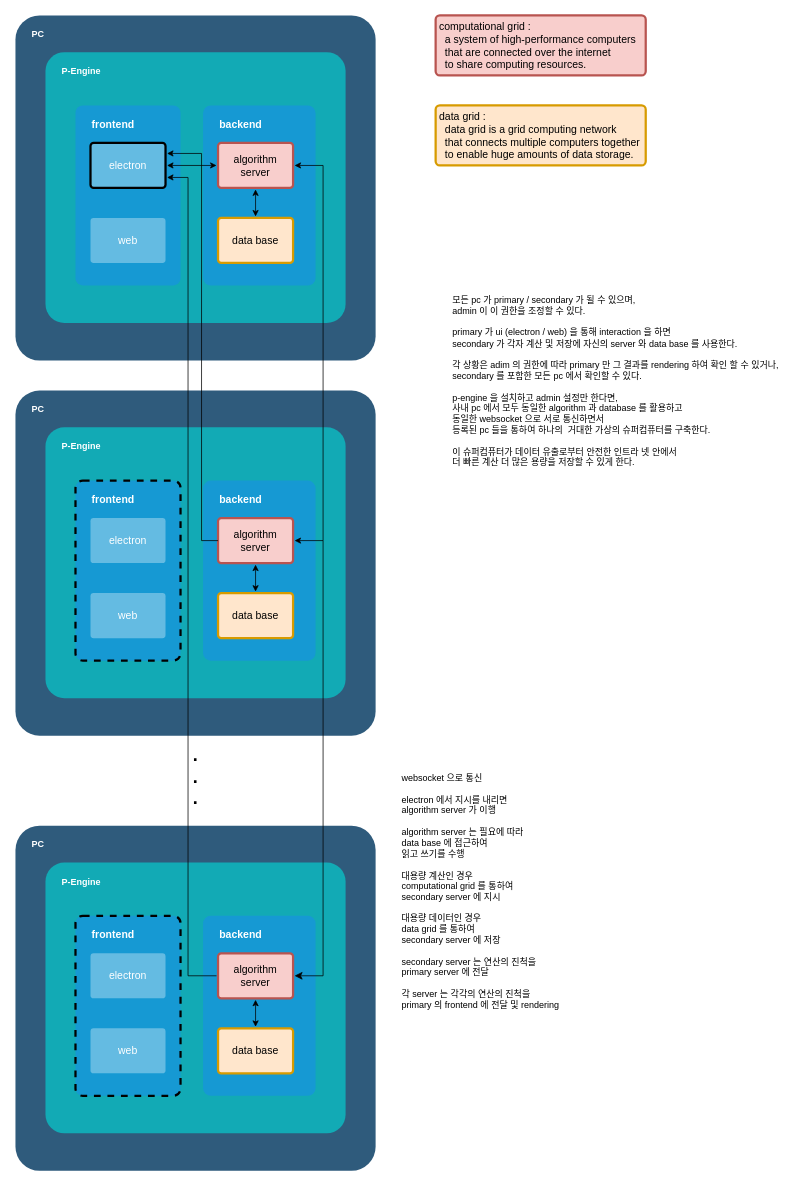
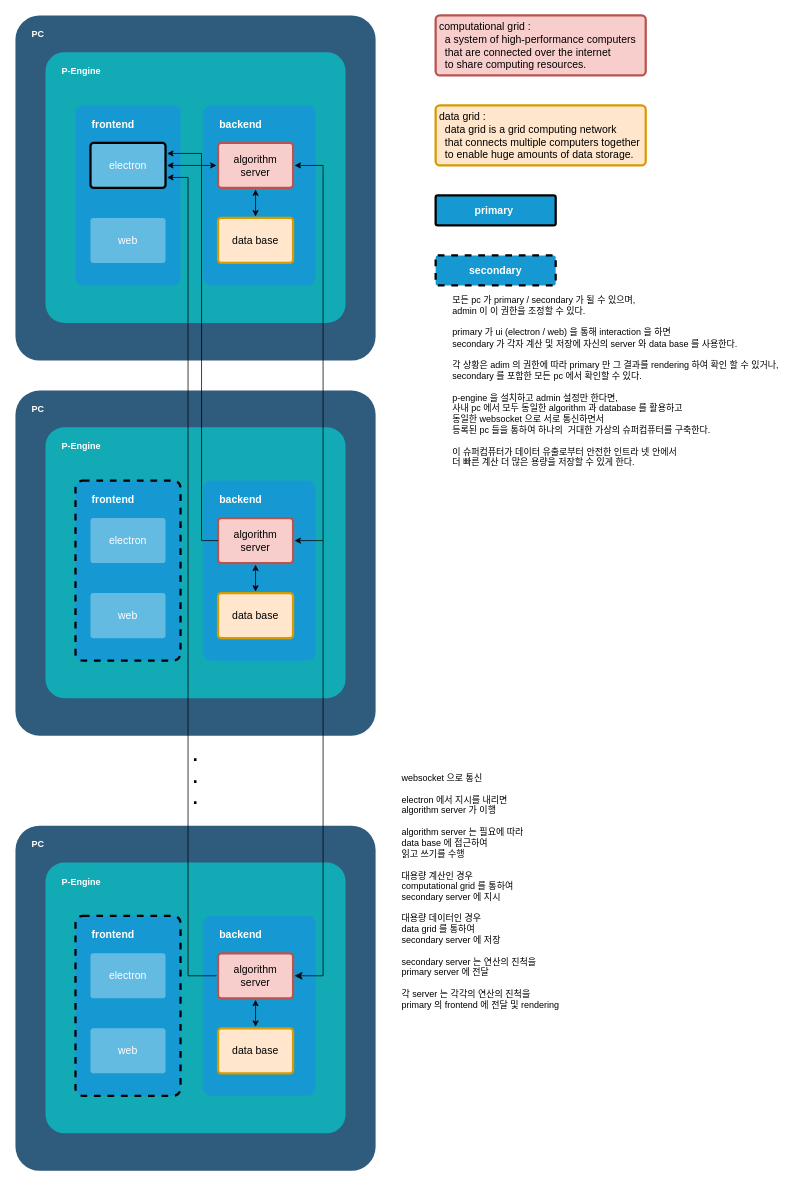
  <mxCell id="0" />
  <mxCell id="1" parent="0" />
  <mxCell id="2" value="" style="rounded=1;whiteSpace=wrap;html=1;shadow=0;labelBackgroundColor=none;strokeColor=none;strokeWidth=3;fillColor=#2F5B7C;fontFamily=Helvetica;fontSize=16;fontColor=#FFFFFF;align=center;fontStyle=1;spacing=5;arcSize=7;perimeterSpacing=2;" parent="1" vertex="1"><mxGeometry x="20" y="20" width="480" height="460" as="geometry" /></mxCell>
  <mxCell id="3" value="" style="rounded=1;whiteSpace=wrap;html=1;shadow=0;labelBackgroundColor=none;strokeColor=none;strokeWidth=3;fillColor=#12aab5;fontFamily=Helvetica;fontSize=14;fontColor=#FFFFFF;align=center;spacing=5;fontStyle=1;arcSize=7;perimeterSpacing=2;" parent="1" vertex="1"><mxGeometry x="60" y="69" width="400" height="361" as="geometry" /></mxCell>
  <mxCell id="4" value="&lt;b&gt;&lt;font color=&quot;#ffffff&quot;&gt;PC&lt;/font&gt;&lt;/b&gt;" style="text;html=1;align=left;verticalAlign=middle;whiteSpace=wrap;rounded=0;" vertex="1" parent="1"><mxGeometry x="40" y="30" width="60" height="30" as="geometry" /></mxCell>
  <mxCell id="5" value="&lt;b&gt;&lt;font color=&quot;#ffffff&quot;&gt;P-Engine&lt;/font&gt;&lt;/b&gt;" style="text;html=1;align=left;verticalAlign=middle;whiteSpace=wrap;rounded=0;" vertex="1" parent="1"><mxGeometry x="80" y="80" width="60" height="30" as="geometry" /></mxCell>
  <mxCell id="6" value="" style="rounded=1;whiteSpace=wrap;html=1;shadow=0;labelBackgroundColor=none;strokeColor=none;strokeWidth=3;fillColor=#1699d3;fontFamily=Helvetica;fontSize=14;fontColor=#FFFFFF;align=center;spacing=5;fontStyle=1;arcSize=7;perimeterSpacing=2;" parent="1" vertex="1"><mxGeometry x="270" y="140" width="150" height="240" as="geometry" /></mxCell>
  <mxCell id="7" value="" style="rounded=1;whiteSpace=wrap;html=1;shadow=0;labelBackgroundColor=none;strokeColor=none;strokeWidth=3;fillColor=#1699d3;fontFamily=Helvetica;fontSize=14;fontColor=#FFFFFF;align=center;spacing=5;fontStyle=1;arcSize=7;perimeterSpacing=2;" vertex="1" parent="1"><mxGeometry x="100" y="140" width="140" height="240" as="geometry" /></mxCell>
  <mxCell id="8" value="electron" style="rounded=1;whiteSpace=wrap;html=1;shadow=0;labelBackgroundColor=none;strokeColor=default;strokeWidth=3;fillColor=#64bbe2;fontFamily=Helvetica;fontSize=14;fontColor=#FFFFFF;align=center;spacing=5;arcSize=7;perimeterSpacing=2;" vertex="1" parent="1"><mxGeometry x="120" y="190" width="100" height="60" as="geometry" /></mxCell>
  <mxCell id="9" value="web" style="rounded=1;whiteSpace=wrap;html=1;shadow=0;labelBackgroundColor=none;strokeColor=none;strokeWidth=3;fillColor=#64bbe2;fontFamily=Helvetica;fontSize=14;fontColor=#FFFFFF;align=center;spacing=5;arcSize=7;perimeterSpacing=2;" vertex="1" parent="1"><mxGeometry x="120" y="290" width="100" height="60" as="geometry" /></mxCell>
  <mxCell id="10" value="&lt;span style=&quot;color: rgb(255, 255, 255); font-size: 14px; font-weight: 700; text-align: center;&quot;&gt;frontend&lt;/span&gt;" style="text;html=1;align=left;verticalAlign=middle;whiteSpace=wrap;rounded=0;" vertex="1" parent="1"><mxGeometry x="120" y="150" width="60" height="30" as="geometry" /></mxCell>
  <mxCell id="11" value="&lt;span style=&quot;color: rgb(255, 255, 255); font-size: 14px; font-weight: 700; text-align: center;&quot;&gt;backend&lt;/span&gt;" style="text;html=1;align=left;verticalAlign=middle;whiteSpace=wrap;rounded=0;" vertex="1" parent="1"><mxGeometry x="290" y="150" width="60" height="30" as="geometry" /></mxCell>
  <mxCell id="12" value="algorithm server" style="rounded=1;whiteSpace=wrap;html=1;shadow=0;labelBackgroundColor=none;strokeColor=#b85450;strokeWidth=3;fillColor=#f8cecc;fontFamily=Helvetica;fontSize=14;align=center;spacing=5;arcSize=7;perimeterSpacing=2;" parent="1" vertex="1"><mxGeometry x="290" y="190" width="100" height="60" as="geometry" /></mxCell>
  <mxCell id="13" value="data base" style="rounded=1;whiteSpace=wrap;html=1;shadow=0;labelBackgroundColor=none;strokeColor=#d79b00;strokeWidth=3;fillColor=#ffe6cc;fontFamily=Helvetica;fontSize=14;align=center;spacing=5;arcSize=7;perimeterSpacing=2;" parent="1" vertex="1"><mxGeometry x="290" y="290" width="100" height="60" as="geometry" /></mxCell>
  <mxCell id="14" value="" style="rounded=1;whiteSpace=wrap;html=1;shadow=0;labelBackgroundColor=none;strokeColor=none;strokeWidth=3;fillColor=#2F5B7C;fontFamily=Helvetica;fontSize=16;fontColor=#FFFFFF;align=center;fontStyle=1;spacing=5;arcSize=7;perimeterSpacing=2;" vertex="1" parent="1"><mxGeometry x="20" y="520" width="480" height="460" as="geometry" /></mxCell>
  <mxCell id="15" value="" style="rounded=1;whiteSpace=wrap;html=1;shadow=0;labelBackgroundColor=none;strokeColor=none;strokeWidth=3;fillColor=#12aab5;fontFamily=Helvetica;fontSize=14;fontColor=#FFFFFF;align=center;spacing=5;fontStyle=1;arcSize=7;perimeterSpacing=2;" vertex="1" parent="1"><mxGeometry x="60" y="569" width="400" height="361" as="geometry" /></mxCell>
  <mxCell id="16" value="&lt;b&gt;&lt;font color=&quot;#ffffff&quot;&gt;PC&lt;/font&gt;&lt;/b&gt;" style="text;html=1;align=left;verticalAlign=middle;whiteSpace=wrap;rounded=0;" vertex="1" parent="1"><mxGeometry x="40" y="530" width="60" height="30" as="geometry" /></mxCell>
  <mxCell id="17" value="&lt;b&gt;&lt;font color=&quot;#ffffff&quot;&gt;P-Engine&lt;/font&gt;&lt;/b&gt;" style="text;html=1;align=left;verticalAlign=middle;whiteSpace=wrap;rounded=0;" vertex="1" parent="1"><mxGeometry x="80" y="580" width="60" height="30" as="geometry" /></mxCell>
  <mxCell id="18" value="" style="rounded=1;whiteSpace=wrap;html=1;shadow=0;labelBackgroundColor=none;strokeColor=none;strokeWidth=3;fillColor=#1699d3;fontFamily=Helvetica;fontSize=14;fontColor=#FFFFFF;align=center;spacing=5;fontStyle=1;arcSize=7;perimeterSpacing=2;" vertex="1" parent="1"><mxGeometry x="270" y="640" width="150" height="240" as="geometry" /></mxCell>
  <mxCell id="19" value="" style="rounded=1;whiteSpace=wrap;html=1;shadow=0;labelBackgroundColor=none;strokeColor=default;strokeWidth=3;fillColor=#1699d3;fontFamily=Helvetica;fontSize=14;fontColor=#FFFFFF;align=center;spacing=5;fontStyle=1;arcSize=7;perimeterSpacing=2;dashed=1;" vertex="1" parent="1"><mxGeometry x="100" y="640" width="140" height="240" as="geometry" /></mxCell>
  <mxCell id="20" value="electron" style="rounded=1;whiteSpace=wrap;html=1;shadow=0;labelBackgroundColor=none;strokeColor=none;strokeWidth=3;fillColor=#64bbe2;fontFamily=Helvetica;fontSize=14;fontColor=#FFFFFF;align=center;spacing=5;arcSize=7;perimeterSpacing=2;" vertex="1" parent="1"><mxGeometry x="120" y="690" width="100" height="60" as="geometry" /></mxCell>
  <mxCell id="21" value="web" style="rounded=1;whiteSpace=wrap;html=1;shadow=0;labelBackgroundColor=none;strokeColor=none;strokeWidth=3;fillColor=#64bbe2;fontFamily=Helvetica;fontSize=14;fontColor=#FFFFFF;align=center;spacing=5;arcSize=7;perimeterSpacing=2;" vertex="1" parent="1"><mxGeometry x="120" y="790" width="100" height="60" as="geometry" /></mxCell>
  <mxCell id="22" value="&lt;span style=&quot;color: rgb(255, 255, 255); font-size: 14px; font-weight: 700; text-align: center;&quot;&gt;frontend&lt;/span&gt;" style="text;html=1;align=left;verticalAlign=middle;whiteSpace=wrap;rounded=0;" vertex="1" parent="1"><mxGeometry x="120" y="650" width="60" height="30" as="geometry" /></mxCell>
  <mxCell id="23" value="&lt;span style=&quot;color: rgb(255, 255, 255); font-size: 14px; font-weight: 700; text-align: center;&quot;&gt;backend&lt;/span&gt;" style="text;html=1;align=left;verticalAlign=middle;whiteSpace=wrap;rounded=0;" vertex="1" parent="1"><mxGeometry x="290" y="650" width="60" height="30" as="geometry" /></mxCell>
  <mxCell id="24" value="" style="edgeStyle=orthogonalEdgeStyle;rounded=0;orthogonalLoop=1;jettySize=auto;html=1;startArrow=classic;startFill=1;" edge="1" parent="1" source="25" target="26"><mxGeometry relative="1" as="geometry" /></mxCell>
  <mxCell id="25" value="algorithm server" style="rounded=1;whiteSpace=wrap;html=1;shadow=0;labelBackgroundColor=none;strokeColor=#b85450;strokeWidth=3;fillColor=#f8cecc;fontFamily=Helvetica;fontSize=14;align=center;spacing=5;arcSize=7;perimeterSpacing=2;" vertex="1" parent="1"><mxGeometry x="290" y="690" width="100" height="60" as="geometry" /></mxCell>
  <mxCell id="26" value="data base" style="rounded=1;whiteSpace=wrap;html=1;shadow=0;labelBackgroundColor=none;strokeColor=#d79b00;strokeWidth=3;fillColor=#ffe6cc;fontFamily=Helvetica;fontSize=14;align=center;spacing=5;arcSize=7;perimeterSpacing=2;" vertex="1" parent="1"><mxGeometry x="290" y="790" width="100" height="60" as="geometry" /></mxCell>
  <mxCell id="27" value="" style="rounded=1;whiteSpace=wrap;html=1;shadow=0;labelBackgroundColor=none;strokeColor=none;strokeWidth=3;fillColor=#2F5B7C;fontFamily=Helvetica;fontSize=16;fontColor=#FFFFFF;align=center;fontStyle=1;spacing=5;arcSize=7;perimeterSpacing=2;" vertex="1" parent="1"><mxGeometry x="20" y="1100" width="480" height="460" as="geometry" /></mxCell>
  <mxCell id="28" value="" style="rounded=1;whiteSpace=wrap;html=1;shadow=0;labelBackgroundColor=none;strokeColor=none;strokeWidth=3;fillColor=#12aab5;fontFamily=Helvetica;fontSize=14;fontColor=#FFFFFF;align=center;spacing=5;fontStyle=1;arcSize=7;perimeterSpacing=2;" vertex="1" parent="1"><mxGeometry x="60" y="1149" width="400" height="361" as="geometry" /></mxCell>
  <mxCell id="29" value="&lt;b&gt;&lt;font color=&quot;#ffffff&quot;&gt;PC&lt;/font&gt;&lt;/b&gt;" style="text;html=1;align=left;verticalAlign=middle;whiteSpace=wrap;rounded=0;" vertex="1" parent="1"><mxGeometry x="40" y="1110" width="60" height="30" as="geometry" /></mxCell>
  <mxCell id="30" value="&lt;b&gt;&lt;font color=&quot;#ffffff&quot;&gt;P-Engine&lt;/font&gt;&lt;/b&gt;" style="text;html=1;align=left;verticalAlign=middle;whiteSpace=wrap;rounded=0;" vertex="1" parent="1"><mxGeometry x="80" y="1160" width="60" height="30" as="geometry" /></mxCell>
  <mxCell id="31" value="" style="rounded=1;whiteSpace=wrap;html=1;shadow=0;labelBackgroundColor=none;strokeColor=none;strokeWidth=3;fillColor=#1699d3;fontFamily=Helvetica;fontSize=14;fontColor=#FFFFFF;align=center;spacing=5;fontStyle=1;arcSize=7;perimeterSpacing=2;" vertex="1" parent="1"><mxGeometry x="270" y="1220" width="150" height="240" as="geometry" /></mxCell>
  <mxCell id="32" value="" style="rounded=1;whiteSpace=wrap;html=1;shadow=0;labelBackgroundColor=none;strokeColor=default;strokeWidth=3;fillColor=#1699d3;fontFamily=Helvetica;fontSize=14;fontColor=#FFFFFF;align=center;spacing=5;fontStyle=1;arcSize=7;perimeterSpacing=2;dashed=1;" vertex="1" parent="1"><mxGeometry x="100" y="1220" width="140" height="240" as="geometry" /></mxCell>
  <mxCell id="33" value="electron" style="rounded=1;whiteSpace=wrap;html=1;shadow=0;labelBackgroundColor=none;strokeColor=none;strokeWidth=3;fillColor=#64bbe2;fontFamily=Helvetica;fontSize=14;fontColor=#FFFFFF;align=center;spacing=5;arcSize=7;perimeterSpacing=2;" vertex="1" parent="1"><mxGeometry x="120" y="1270" width="100" height="60" as="geometry" /></mxCell>
  <mxCell id="34" value="web" style="rounded=1;whiteSpace=wrap;html=1;shadow=0;labelBackgroundColor=none;strokeColor=none;strokeWidth=3;fillColor=#64bbe2;fontFamily=Helvetica;fontSize=14;fontColor=#FFFFFF;align=center;spacing=5;arcSize=7;perimeterSpacing=2;" vertex="1" parent="1"><mxGeometry x="120" y="1370" width="100" height="60" as="geometry" /></mxCell>
  <mxCell id="35" value="&lt;span style=&quot;color: rgb(255, 255, 255); font-size: 14px; font-weight: 700; text-align: center;&quot;&gt;frontend&lt;/span&gt;" style="text;html=1;align=left;verticalAlign=middle;whiteSpace=wrap;rounded=0;" vertex="1" parent="1"><mxGeometry x="120" y="1230" width="60" height="30" as="geometry" /></mxCell>
  <mxCell id="36" value="&lt;span style=&quot;color: rgb(255, 255, 255); font-size: 14px; font-weight: 700; text-align: center;&quot;&gt;backend&lt;/span&gt;" style="text;html=1;align=left;verticalAlign=middle;whiteSpace=wrap;rounded=0;" vertex="1" parent="1"><mxGeometry x="290" y="1230" width="60" height="30" as="geometry" /></mxCell>
  <mxCell id="37" value="" style="edgeStyle=orthogonalEdgeStyle;rounded=0;orthogonalLoop=1;jettySize=auto;html=1;startArrow=classic;startFill=1;" edge="1" parent="1" source="39" target="40"><mxGeometry relative="1" as="geometry" /></mxCell>
  <mxCell id="38" style="edgeStyle=orthogonalEdgeStyle;rounded=0;orthogonalLoop=1;jettySize=auto;html=1;exitX=0;exitY=0.5;exitDx=0;exitDy=0;entryX=1;entryY=0.75;entryDx=0;entryDy=0;" edge="1" parent="1" source="39" target="8"><mxGeometry relative="1" as="geometry"><Array as="points"><mxPoint x="250" y="1300" /><mxPoint x="250" y="236" /></Array></mxGeometry></mxCell>
  <mxCell id="39" value="algorithm server" style="rounded=1;whiteSpace=wrap;html=1;shadow=0;labelBackgroundColor=none;strokeColor=#b85450;strokeWidth=3;fillColor=#f8cecc;fontFamily=Helvetica;fontSize=14;align=center;spacing=5;arcSize=7;perimeterSpacing=2;" vertex="1" parent="1"><mxGeometry x="290" y="1270" width="100" height="60" as="geometry" /></mxCell>
  <mxCell id="40" value="data base" style="rounded=1;whiteSpace=wrap;html=1;shadow=0;labelBackgroundColor=none;strokeColor=#d79b00;strokeWidth=3;fillColor=#ffe6cc;fontFamily=Helvetica;fontSize=14;align=center;spacing=5;arcSize=7;perimeterSpacing=2;" vertex="1" parent="1"><mxGeometry x="290" y="1370" width="100" height="60" as="geometry" /></mxCell>
  <mxCell id="41" value="&lt;b&gt;.&lt;/b&gt;&lt;div&gt;&lt;b&gt;.&lt;/b&gt;&lt;/div&gt;&lt;div&gt;&lt;b&gt;.&lt;/b&gt;&lt;/div&gt;" style="text;html=1;align=center;verticalAlign=middle;whiteSpace=wrap;rounded=0;fontSize=24;" vertex="1" parent="1"><mxGeometry x="230" y="1000" width="60" height="70" as="geometry" /></mxCell>
  <mxCell id="42" value="computational grid : &lt;br&gt;&amp;nbsp; a system of high-performance computers &lt;br&gt;&amp;nbsp; that are connected over the internet &lt;br&gt;&amp;nbsp; to share computing resources." style="rounded=1;whiteSpace=wrap;html=1;shadow=0;labelBackgroundColor=none;strokeColor=#b85450;strokeWidth=3;fillColor=#f8cecc;fontFamily=Helvetica;fontSize=14;align=left;spacing=5;arcSize=7;perimeterSpacing=2;" vertex="1" parent="1"><mxGeometry x="580" y="20" width="280" height="80" as="geometry" /></mxCell>
  <mxCell id="43" value="data grid : &lt;br&gt;&amp;nbsp; data grid is a grid computing network &lt;br&gt;&amp;nbsp; that connects multiple computers together&amp;nbsp; &amp;nbsp; to enable huge amounts of data storage." style="rounded=1;whiteSpace=wrap;html=1;shadow=0;labelBackgroundColor=none;strokeColor=#d79b00;strokeWidth=3;fillColor=#ffe6cc;fontFamily=Helvetica;fontSize=14;align=left;spacing=5;arcSize=7;perimeterSpacing=2;" vertex="1" parent="1"><mxGeometry x="580" y="140" width="280" height="80" as="geometry" /></mxCell>
+ <mxCell id="44" value="primary&amp;nbsp;" style="rounded=1;whiteSpace=wrap;html=1;shadow=0;labelBackgroundColor=none;strokeColor=default;strokeWidth=3;fillColor=#1699d3;fontFamily=Helvetica;fontSize=14;fontColor=#FFFFFF;align=center;spacing=5;fontStyle=1;arcSize=7;perimeterSpacing=2;" vertex="1" parent="1"><mxGeometry x="580" y="260" width="160" height="40" as="geometry" /></mxCell>
+ <mxCell id="45" value="secondary" style="rounded=1;whiteSpace=wrap;html=1;shadow=0;labelBackgroundColor=none;strokeColor=default;strokeWidth=3;fillColor=#1699d3;fontFamily=Helvetica;fontSize=14;fontColor=#FFFFFF;align=center;spacing=5;fontStyle=1;arcSize=7;perimeterSpacing=2;dashed=1;" vertex="1" parent="1"><mxGeometry x="580" y="340" width="160" height="40" as="geometry" /></mxCell>
  <mxCell id="46" value="&lt;div style=&quot;text-align: left;&quot;&gt;&lt;span style=&quot;background-color: initial;&quot;&gt;모든 pc 가 primary / secondary 가 될 수 있으며,&amp;nbsp;&lt;/span&gt;&lt;/div&gt;&lt;div style=&quot;text-align: left;&quot;&gt;&lt;span style=&quot;background-color: initial;&quot;&gt;admin 이 이 권한을 조정할 수 있다.&lt;/span&gt;&lt;/div&gt;&lt;div style=&quot;text-align: left;&quot;&gt;&lt;span style=&quot;background-color: initial;&quot;&gt;&lt;br&gt;&lt;/span&gt;&lt;/div&gt;&lt;div style=&quot;text-align: left;&quot;&gt;&lt;span style=&quot;background-color: initial;&quot;&gt;primary 가 ui (electron / web) 을 통해 interaction 을 하면&lt;br&gt;secondary 가 각자 계산 및 저장에 자신의 server 와 data base 를 사용한다.&amp;nbsp;&lt;/span&gt;&lt;/div&gt;&lt;div style=&quot;text-align: left;&quot;&gt;&lt;span style=&quot;background-color: initial;&quot;&gt;&lt;br&gt;&lt;/span&gt;&lt;/div&gt;&lt;div style=&quot;text-align: left;&quot;&gt;&lt;span style=&quot;background-color: initial;&quot;&gt;각 상황은 adim 의 권한에 따라 primary 만 그 결과를 rendering 하여 확인 할 수 있거나,&lt;br&gt;secondary 를 포함한 모든 pc 에서 확인할 수 있다.&lt;/span&gt;&lt;/div&gt;&lt;div style=&quot;text-align: left;&quot;&gt;&lt;span style=&quot;background-color: initial;&quot;&gt;&lt;br&gt;&lt;/span&gt;&lt;/div&gt;&lt;div style=&quot;text-align: left;&quot;&gt;&lt;span style=&quot;background-color: initial;&quot;&gt;p-engine 을 설치하고 admin 설정만 한다면,&lt;br&gt;사내 pc 에서 모두 동일한 algorithm 과 database 를 활용하고&lt;br&gt;동일한 websocket 으로 서로 통신하면서&lt;/span&gt;&lt;/div&gt;&lt;div style=&quot;text-align: left;&quot;&gt;&lt;span style=&quot;background-color: initial;&quot;&gt;등록된 pc 들을 통하여 하나의&amp;nbsp; 거대한 가상의 슈퍼컴퓨터를 구축한다.&lt;/span&gt;&lt;/div&gt;&lt;div style=&quot;text-align: left;&quot;&gt;&lt;span style=&quot;background-color: initial;&quot;&gt;&lt;br&gt;&lt;/span&gt;&lt;/div&gt;&lt;div style=&quot;text-align: left;&quot;&gt;&lt;span style=&quot;background-color: initial;&quot;&gt;이 슈퍼컴퓨터가 데이터 유출로부터 안전한 인트라 넷 안에서&lt;br&gt;더 빠른 계산 더 많은 용량을 저장할 수 있게 한다.&lt;/span&gt;&lt;/div&gt;&lt;div style=&quot;text-align: left;&quot;&gt;&lt;span style=&quot;background-color: initial;&quot;&gt;&lt;br&gt;&lt;/span&gt;&lt;/div&gt;" style="text;html=1;align=center;verticalAlign=middle;whiteSpace=wrap;rounded=0;" vertex="1" parent="1"><mxGeometry x="580" y="390" width="480" height="250" as="geometry" /></mxCell>
  <mxCell id="47" value="" style="endArrow=classic;html=1;rounded=0;entryX=0;entryY=0.5;entryDx=0;entryDy=0;exitX=1;exitY=0.5;exitDx=0;exitDy=0;startArrow=classic;startFill=1;" edge="1" parent="1" source="8" target="12"><mxGeometry width="50" height="50" relative="1" as="geometry"><mxPoint x="242" y="199" as="sourcePoint" /><mxPoint x="320" y="340" as="targetPoint" /></mxGeometry></mxCell>
  <mxCell id="48" value="" style="endArrow=classic;html=1;rounded=0;exitX=0.5;exitY=1;exitDx=0;exitDy=0;startArrow=classic;startFill=1;" edge="1" parent="1" source="12" target="13"><mxGeometry width="50" height="50" relative="1" as="geometry"><mxPoint x="232" y="230" as="sourcePoint" /><mxPoint x="298" y="230" as="targetPoint" /></mxGeometry></mxCell>
  <mxCell id="49" style="edgeStyle=orthogonalEdgeStyle;rounded=0;orthogonalLoop=1;jettySize=auto;html=1;exitX=1;exitY=0.5;exitDx=0;exitDy=0;entryX=1;entryY=0.5;entryDx=0;entryDy=0;startArrow=classic;startFill=1;" edge="1" parent="1" source="12" target="25"><mxGeometry relative="1" as="geometry"><Array as="points"><mxPoint x="430" y="220" /><mxPoint x="430" y="720" /></Array></mxGeometry></mxCell>
  <mxCell id="50" value="" style="edgeStyle=elbowEdgeStyle;elbow=horizontal;endArrow=classic;html=1;curved=0;rounded=0;endSize=8;startSize=8;entryX=1;entryY=0.5;entryDx=0;entryDy=0;" edge="1" parent="1" target="39"><mxGeometry width="50" height="50" relative="1" as="geometry"><mxPoint x="430" y="720" as="sourcePoint" /><mxPoint x="520" y="1080" as="targetPoint" /><Array as="points"><mxPoint x="430" y="1010" /></Array></mxGeometry></mxCell>
  <mxCell id="51" value="&lt;div style=&quot;&quot;&gt;&lt;div style=&quot;text-align: left;&quot;&gt;&lt;span style=&quot;background-color: initial;&quot;&gt;websocket 으로 통신&lt;/span&gt;&lt;/div&gt;&lt;div style=&quot;text-align: left;&quot;&gt;&lt;br&gt;&lt;/div&gt;&lt;/div&gt;&lt;div style=&quot;text-align: left;&quot;&gt;electron 에서 지시를 내리면&lt;/div&gt;&lt;div style=&quot;text-align: left;&quot;&gt;algorithm server 가 이행&lt;/div&gt;&lt;div style=&quot;text-align: left;&quot;&gt;&lt;br&gt;&lt;/div&gt;&lt;div style=&quot;text-align: left;&quot;&gt;algorithm server 는 필요에 따라&lt;/div&gt;&lt;div style=&quot;text-align: left;&quot;&gt;data base 에 접근하여&lt;/div&gt;&lt;div style=&quot;text-align: left;&quot;&gt;읽고 쓰기를 수행&lt;/div&gt;&lt;div style=&quot;text-align: left;&quot;&gt;&lt;br&gt;&lt;/div&gt;&lt;div style=&quot;text-align: left;&quot;&gt;대용량 계산인 경우&lt;/div&gt;&lt;div style=&quot;text-align: left;&quot;&gt;computational grid 를 통하여&lt;/div&gt;&lt;div style=&quot;text-align: left;&quot;&gt;secondary server 에 지시&lt;/div&gt;&lt;div style=&quot;text-align: left;&quot;&gt;&lt;br&gt;&lt;/div&gt;&lt;div style=&quot;text-align: left;&quot;&gt;대용량 데이터인 경우&lt;/div&gt;&lt;div style=&quot;text-align: left;&quot;&gt;data grid 를 통하여&lt;/div&gt;&lt;div style=&quot;text-align: left;&quot;&gt;secondary server 에 저장&lt;/div&gt;&lt;div style=&quot;text-align: left;&quot;&gt;&lt;br&gt;&lt;/div&gt;&lt;div style=&quot;text-align: left;&quot;&gt;secondary server 는 연산의 진척을&lt;/div&gt;&lt;div style=&quot;text-align: left;&quot;&gt;primary server 에 전달&lt;/div&gt;&lt;div style=&quot;text-align: left;&quot;&gt;&lt;br&gt;&lt;/div&gt;&lt;div style=&quot;text-align: left;&quot;&gt;각 server 는&amp;nbsp;&lt;span style=&quot;background-color: initial;&quot;&gt;각각의 연산의 진척을&lt;/span&gt;&lt;/div&gt;&lt;div style=&quot;text-align: left;&quot;&gt;primary 의 frontend 에 전달 및 rendering&lt;/div&gt;&lt;div style=&quot;text-align: left;&quot;&gt;&lt;span style=&quot;background-color: initial;&quot;&gt;&lt;br&gt;&lt;/span&gt;&lt;/div&gt;" style="text;html=1;align=center;verticalAlign=middle;whiteSpace=wrap;rounded=0;" vertex="1" parent="1"><mxGeometry x="520" y="910" width="240" height="570" as="geometry" /></mxCell>
  <mxCell id="52" style="edgeStyle=orthogonalEdgeStyle;rounded=0;orthogonalLoop=1;jettySize=auto;html=1;entryX=1;entryY=0.25;entryDx=0;entryDy=0;" edge="1" parent="1" target="8"><mxGeometry relative="1" as="geometry"><mxPoint x="290" y="720" as="sourcePoint" /><mxPoint x="240" y="-340" as="targetPoint" /><Array as="points"><mxPoint x="268" y="720" /><mxPoint x="268" y="204" /></Array></mxGeometry></mxCell>
